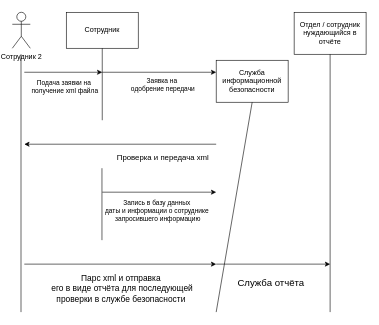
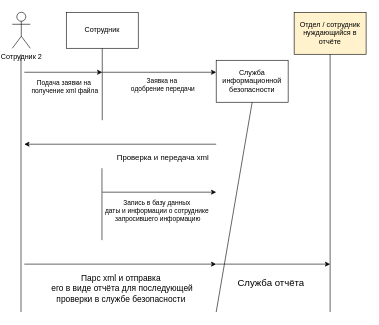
  <mxCell id="0" />
  <mxCell id="1" parent="0" />
  <mxCell id="2" value="Сотрудник 2" style="shape=umlActor;verticalLabelPosition=bottom;verticalAlign=top;html=1;outlineConnect=0;" vertex="1" parent="1"><mxGeometry x="20" y="20" width="30" height="60" as="geometry" /></mxCell>
  <mxCell id="3" value="" style="endArrow=none;html=1;rounded=0;" edge="1" parent="1"><mxGeometry width="50" height="50" relative="1" as="geometry"><mxPoint x="34.5" y="520" as="sourcePoint" /><mxPoint x="34.5" y="90" as="targetPoint" /></mxGeometry></mxCell>
  <mxCell id="4" value="Сотрудник" style="rounded=0;whiteSpace=wrap;html=1;" vertex="1" parent="1"><mxGeometry x="110" y="20" width="120" height="60" as="geometry" /></mxCell>
  <mxCell id="5" value="&lt;div style=&quot;&quot;&gt;&lt;font style=&quot;font-size: 12px;&quot;&gt;Служба информационной безопасности&lt;/font&gt;&lt;/div&gt;" style="rounded=0;whiteSpace=wrap;html=1;" vertex="1" parent="1"><mxGeometry x="360" y="100" width="120" height="70" as="geometry" /></mxCell>
  <mxCell id="6" value="" style="endArrow=none;html=1;rounded=0;" edge="1" parent="1"><mxGeometry width="50" height="50" relative="1" as="geometry"><mxPoint x="170" y="200" as="sourcePoint" /><mxPoint x="170" y="80" as="targetPoint" /></mxGeometry></mxCell>
  <mxCell id="7" value="" style="endArrow=classic;html=1;rounded=0;" edge="1" parent="1"><mxGeometry width="50" height="50" relative="1" as="geometry"><mxPoint x="40" y="120" as="sourcePoint" /><mxPoint x="170" y="120" as="targetPoint" /></mxGeometry></mxCell>
  <mxCell id="8" value="Подача заявки на&lt;div&gt;&amp;nbsp;получение xml файла&lt;div&gt;&lt;br&gt;&lt;/div&gt;&lt;/div&gt;" style="edgeLabel;html=1;align=center;verticalAlign=middle;resizable=0;points=[];" vertex="1" connectable="0" parent="7"><mxGeometry y="1" relative="1" as="geometry"><mxPoint y="31" as="offset" /></mxGeometry></mxCell>
  <mxCell id="9" value="" style="endArrow=classic;html=1;rounded=0;" edge="1" parent="1"><mxGeometry width="50" height="50" relative="1" as="geometry"><mxPoint x="170" y="120" as="sourcePoint" /><mxPoint x="360" y="120" as="targetPoint" /></mxGeometry></mxCell>
  <mxCell id="10" value="Заявка на&amp;nbsp;&lt;div&gt;одобрение передачи&lt;/div&gt;" style="edgeLabel;html=1;align=center;verticalAlign=middle;resizable=0;points=[];" vertex="1" connectable="0" parent="9"><mxGeometry x="-0.137" relative="1" as="geometry"><mxPoint x="18" y="20" as="offset" /></mxGeometry></mxCell>
  <mxCell id="11" value="" style="endArrow=none;html=1;rounded=0;entryX=0.5;entryY=1;entryDx=0;entryDy=0;" edge="1" parent="1" target="5"><mxGeometry width="50" height="50" relative="1" as="geometry"><mxPoint x="360" y="520" as="sourcePoint" /><mxPoint x="359" y="100" as="targetPoint" /></mxGeometry></mxCell>
  <mxCell id="12" value="" style="endArrow=classic;html=1;rounded=0;" edge="1" parent="1"><mxGeometry width="50" height="50" relative="1" as="geometry"><mxPoint x="360" y="240" as="sourcePoint" /><mxPoint x="40" y="240" as="targetPoint" /></mxGeometry></mxCell>
  <mxCell id="13" value="&lt;font style=&quot;font-size: 13px;&quot;&gt;Проверка и передача xml&lt;/font&gt;" style="edgeLabel;html=1;align=center;verticalAlign=middle;resizable=0;points=[];" vertex="1" connectable="0" parent="12"><mxGeometry x="-0.137" relative="1" as="geometry"><mxPoint x="48" y="20" as="offset" /></mxGeometry></mxCell>
  <mxCell id="14" value="" style="endArrow=none;html=1;rounded=0;" edge="1" parent="1"><mxGeometry width="50" height="50" relative="1" as="geometry"><mxPoint x="169.5" y="400" as="sourcePoint" /><mxPoint x="169.5" y="280" as="targetPoint" /></mxGeometry></mxCell>
  <mxCell id="15" value="" style="endArrow=classic;html=1;rounded=0;" edge="1" parent="1"><mxGeometry width="50" height="50" relative="1" as="geometry"><mxPoint x="170" y="320" as="sourcePoint" /><mxPoint x="360" y="320" as="targetPoint" /></mxGeometry></mxCell>
  <mxCell id="16" value="&lt;font style=&quot;font-size: 11px;&quot;&gt;Запись в базу данных&lt;/font&gt;&lt;div style=&quot;&quot;&gt;&lt;font style=&quot;font-size: 11px;&quot;&gt;даты и информации о сотруднике&lt;/font&gt;&lt;/div&gt;&lt;div style=&quot;&quot;&gt;&lt;font style=&quot;font-size: 11px;&quot;&gt;&amp;nbsp;запросившего информацию&lt;/font&gt;&lt;/div&gt;" style="edgeLabel;html=1;align=center;verticalAlign=middle;resizable=0;points=[];" vertex="1" connectable="0" parent="15"><mxGeometry x="0.185" y="-3" relative="1" as="geometry"><mxPoint x="-23" y="27" as="offset" /></mxGeometry></mxCell>
  <mxCell id="17" value="" style="endArrow=classic;html=1;rounded=0;" edge="1" parent="1"><mxGeometry width="50" height="50" relative="1" as="geometry"><mxPoint x="40" y="440" as="sourcePoint" /><mxPoint x="360" y="440" as="targetPoint" /></mxGeometry></mxCell>
  <mxCell id="18" value="&lt;font style=&quot;font-size: 14px;&quot;&gt;Парс xml и отправка&lt;/font&gt;&lt;div style=&quot;font-size: 14px;&quot;&gt;&lt;font style=&quot;font-size: 14px;&quot;&gt;&amp;nbsp;его в виде отчёта для последующей&lt;/font&gt;&lt;/div&gt;&lt;div style=&quot;font-size: 14px;&quot;&gt;&lt;font style=&quot;font-size: 14px;&quot;&gt;&amp;nbsp;проверки в службе безопасности&amp;nbsp;&lt;/font&gt;&lt;/div&gt;" style="edgeLabel;html=1;align=center;verticalAlign=middle;resizable=0;points=[];" vertex="1" connectable="0" parent="17"><mxGeometry y="3" relative="1" as="geometry"><mxPoint y="43" as="offset" /></mxGeometry></mxCell>
  <mxCell id="19" value="" style="endArrow=classic;html=1;rounded=0;" edge="1" parent="1"><mxGeometry width="50" height="50" relative="1" as="geometry"><mxPoint x="360" y="440" as="sourcePoint" /><mxPoint x="550" y="440" as="targetPoint" /></mxGeometry></mxCell>
- <mxCell id="20" value="&lt;div style=&quot;&quot;&gt;&lt;font style=&quot;font-size: 12px;&quot;&gt;Отдел / сотрудник&lt;/font&gt;&lt;/div&gt;&lt;div style=&quot;&quot;&gt;&lt;font style=&quot;font-size: 12px;&quot;&gt;нуждающийся в отчёте&lt;/font&gt;&lt;/div&gt;" style="rounded=0;whiteSpace=wrap;html=1;" vertex="1" parent="1"><mxGeometry x="490" y="20" width="120" height="70" as="geometry" /></mxCell>
+ <mxCell id="20" value="&lt;div style=&quot;&quot;&gt;&lt;font style=&quot;font-size: 12px;&quot;&gt;Отдел / сотрудник&lt;/font&gt;&lt;/div&gt;&lt;div style=&quot;&quot;&gt;&lt;font style=&quot;font-size: 12px;&quot;&gt;нуждающийся в отчёте&lt;/font&gt;&lt;/div&gt;" style="rounded=0;whiteSpace=wrap;html=1;fillColor=#fff2cc;" vertex="1" parent="1"><mxGeometry x="490" y="20" width="120" height="70" as="geometry" /></mxCell>
  <mxCell id="21" value="" style="endArrow=none;html=1;rounded=0;entryX=0.5;entryY=1;entryDx=0;entryDy=0;" edge="1" parent="1"><mxGeometry width="50" height="50" relative="1" as="geometry"><mxPoint x="550" y="520" as="sourcePoint" /><mxPoint x="550" y="90" as="targetPoint" /></mxGeometry></mxCell>
  <mxCell id="22" value="&lt;font style=&quot;font-size: 16px;&quot;&gt;Служба отчёта&lt;/font&gt;" style="edgeLabel;html=1;align=center;verticalAlign=middle;resizable=0;points=[];" vertex="1" connectable="0" parent="1"><mxGeometry x="450" y="470" as="geometry" /></mxCell>
